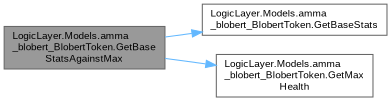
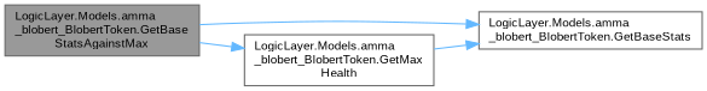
  digraph {
    fontname="Liberation Sans"
    rankdir=LR
    node [color=grey40 fillcolor=white fontname="Liberation Sans" fontsize=10 shape=box style=filled]
    edge [color=steelblue1 fontname="Liberation Sans" fontsize=10 labelfontname=Helvetica labelfontsize=10 style=solid]
    n1 [color=gray40 fillcolor=grey60 fontcolor=black height=0.2 label="LogicLayer.Models.amma\l_blobert_BlobertToken.GetBase\lStatsAgainstMax" width=0.4]
    n2 [height=0.2 label="LogicLayer.Models.amma\l_blobert_BlobertToken.GetBaseStats" width=0.4]
    n3 [height=0.2 label="LogicLayer.Models.amma\l_blobert_BlobertToken.GetMax\lHealth" width=0.4]
    n1 -> n2
    n1 -> n3
+   n3 -> n2
  }
